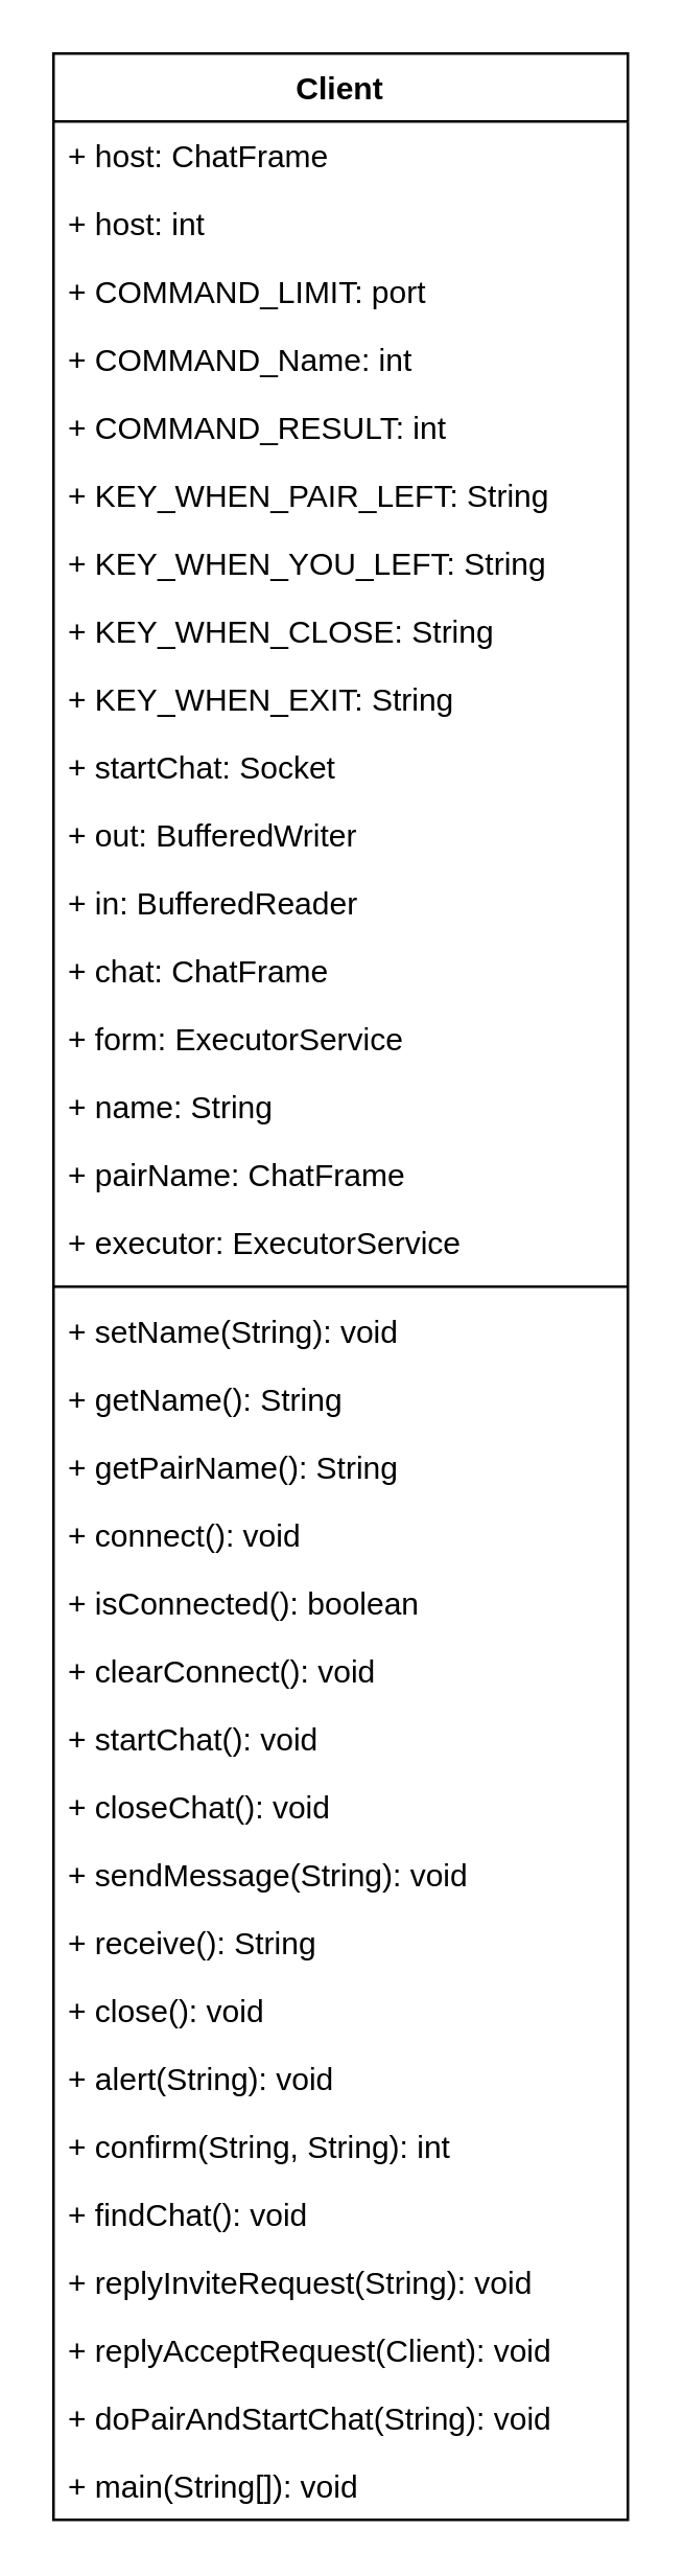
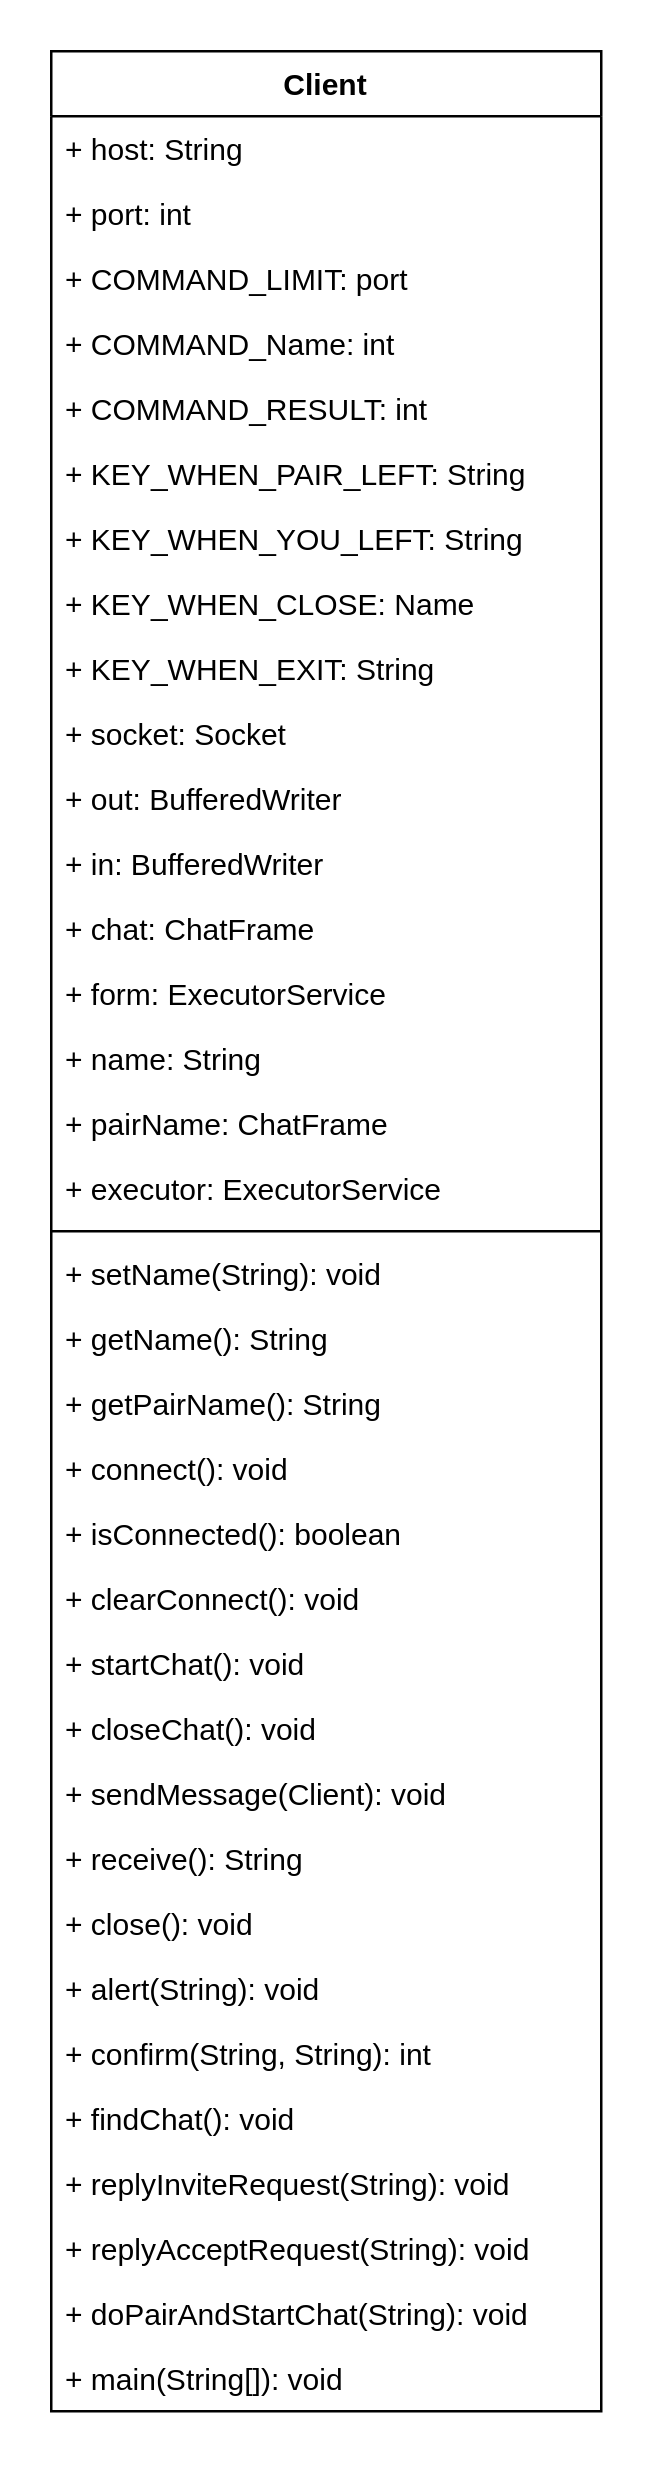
  <mxCell id="0" />
  <mxCell id="1" parent="0" />
  <mxCell id="2" value="Client" style="swimlane;fontStyle=1;align=center;verticalAlign=top;childLayout=stackLayout;horizontal=1;startSize=26;horizontalStack=0;resizeParent=1;resizeParentMax=0;resizeLast=0;collapsible=1;marginBottom=0;" vertex="1" parent="1"><mxGeometry x="20" y="20" width="220" height="944" as="geometry"><mxRectangle x="330" y="320" width="100" height="26" as="alternateBounds" /></mxGeometry></mxCell>
- <mxCell id="3" value="+ host: ChatFrame" style="text;strokeColor=none;fillColor=none;align=left;verticalAlign=top;spacingLeft=4;spacingRight=4;overflow=hidden;rotatable=0;points=[[0,0.5],[1,0.5]];portConstraint=eastwest;" vertex="1" parent="2"><mxGeometry y="26" width="220" height="26" as="geometry" /></mxCell>
- <mxCell id="4" value="+ host: int" style="text;strokeColor=none;fillColor=none;align=left;verticalAlign=top;spacingLeft=4;spacingRight=4;overflow=hidden;rotatable=0;points=[[0,0.5],[1,0.5]];portConstraint=eastwest;" vertex="1" parent="2"><mxGeometry y="52" width="220" height="26" as="geometry" /></mxCell>
+ <mxCell id="3" value="+ host: String" style="text;strokeColor=none;fillColor=none;align=left;verticalAlign=top;spacingLeft=4;spacingRight=4;overflow=hidden;rotatable=0;points=[[0,0.5],[1,0.5]];portConstraint=eastwest;" vertex="1" parent="2"><mxGeometry y="26" width="220" height="26" as="geometry" /></mxCell>
+ <mxCell id="4" value="+ port: int" style="text;strokeColor=none;fillColor=none;align=left;verticalAlign=top;spacingLeft=4;spacingRight=4;overflow=hidden;rotatable=0;points=[[0,0.5],[1,0.5]];portConstraint=eastwest;" vertex="1" parent="2"><mxGeometry y="52" width="220" height="26" as="geometry" /></mxCell>
  <mxCell id="5" value="+ COMMAND_LIMIT: port" style="text;strokeColor=none;fillColor=none;align=left;verticalAlign=top;spacingLeft=4;spacingRight=4;overflow=hidden;rotatable=0;points=[[0,0.5],[1,0.5]];portConstraint=eastwest;" vertex="1" parent="2"><mxGeometry y="78" width="220" height="26" as="geometry" /></mxCell>
  <mxCell id="6" value="+ COMMAND_Name: int" style="text;strokeColor=none;fillColor=none;align=left;verticalAlign=top;spacingLeft=4;spacingRight=4;overflow=hidden;rotatable=0;points=[[0,0.5],[1,0.5]];portConstraint=eastwest;" vertex="1" parent="2"><mxGeometry y="104" width="220" height="26" as="geometry" /></mxCell>
  <mxCell id="7" value="+ COMMAND_RESULT: int" style="text;strokeColor=none;fillColor=none;align=left;verticalAlign=top;spacingLeft=4;spacingRight=4;overflow=hidden;rotatable=0;points=[[0,0.5],[1,0.5]];portConstraint=eastwest;" vertex="1" parent="2"><mxGeometry y="130" width="220" height="26" as="geometry" /></mxCell>
  <mxCell id="8" value="+ KEY_WHEN_PAIR_LEFT: String" style="text;strokeColor=none;fillColor=none;align=left;verticalAlign=top;spacingLeft=4;spacingRight=4;overflow=hidden;rotatable=0;points=[[0,0.5],[1,0.5]];portConstraint=eastwest;" vertex="1" parent="2"><mxGeometry y="156" width="220" height="26" as="geometry" /></mxCell>
  <mxCell id="9" value="+ KEY_WHEN_YOU_LEFT: String" style="text;strokeColor=none;fillColor=none;align=left;verticalAlign=top;spacingLeft=4;spacingRight=4;overflow=hidden;rotatable=0;points=[[0,0.5],[1,0.5]];portConstraint=eastwest;" vertex="1" parent="2"><mxGeometry y="182" width="220" height="26" as="geometry" /></mxCell>
- <mxCell id="10" value="+ KEY_WHEN_CLOSE: String" style="text;strokeColor=none;fillColor=none;align=left;verticalAlign=top;spacingLeft=4;spacingRight=4;overflow=hidden;rotatable=0;points=[[0,0.5],[1,0.5]];portConstraint=eastwest;" vertex="1" parent="2"><mxGeometry y="208" width="220" height="26" as="geometry" /></mxCell>
+ <mxCell id="10" value="+ KEY_WHEN_CLOSE: Name" style="text;strokeColor=none;fillColor=none;align=left;verticalAlign=top;spacingLeft=4;spacingRight=4;overflow=hidden;rotatable=0;points=[[0,0.5],[1,0.5]];portConstraint=eastwest;" vertex="1" parent="2"><mxGeometry y="208" width="220" height="26" as="geometry" /></mxCell>
  <mxCell id="11" value="+ KEY_WHEN_EXIT: String" style="text;strokeColor=none;fillColor=none;align=left;verticalAlign=top;spacingLeft=4;spacingRight=4;overflow=hidden;rotatable=0;points=[[0,0.5],[1,0.5]];portConstraint=eastwest;" vertex="1" parent="2"><mxGeometry y="234" width="220" height="26" as="geometry" /></mxCell>
- <mxCell id="12" value="+ startChat: Socket" style="text;strokeColor=none;fillColor=none;align=left;verticalAlign=top;spacingLeft=4;spacingRight=4;overflow=hidden;rotatable=0;points=[[0,0.5],[1,0.5]];portConstraint=eastwest;" vertex="1" parent="2"><mxGeometry y="260" width="220" height="26" as="geometry" /></mxCell>
+ <mxCell id="12" value="+ socket: Socket" style="text;strokeColor=none;fillColor=none;align=left;verticalAlign=top;spacingLeft=4;spacingRight=4;overflow=hidden;rotatable=0;points=[[0,0.5],[1,0.5]];portConstraint=eastwest;" vertex="1" parent="2"><mxGeometry y="260" width="220" height="26" as="geometry" /></mxCell>
  <mxCell id="13" value="+ out: BufferedWriter" style="text;strokeColor=none;fillColor=none;align=left;verticalAlign=top;spacingLeft=4;spacingRight=4;overflow=hidden;rotatable=0;points=[[0,0.5],[1,0.5]];portConstraint=eastwest;" vertex="1" parent="2"><mxGeometry y="286" width="220" height="26" as="geometry" /></mxCell>
- <mxCell id="14" value="+ in: BufferedReader" style="text;strokeColor=none;fillColor=none;align=left;verticalAlign=top;spacingLeft=4;spacingRight=4;overflow=hidden;rotatable=0;points=[[0,0.5],[1,0.5]];portConstraint=eastwest;" vertex="1" parent="2"><mxGeometry y="312" width="220" height="26" as="geometry" /></mxCell>
+ <mxCell id="14" value="+ in: BufferedWriter" style="text;strokeColor=none;fillColor=none;align=left;verticalAlign=top;spacingLeft=4;spacingRight=4;overflow=hidden;rotatable=0;points=[[0,0.5],[1,0.5]];portConstraint=eastwest;" vertex="1" parent="2"><mxGeometry y="312" width="220" height="26" as="geometry" /></mxCell>
  <mxCell id="15" value="+ chat: ChatFrame" style="text;strokeColor=none;fillColor=none;align=left;verticalAlign=top;spacingLeft=4;spacingRight=4;overflow=hidden;rotatable=0;points=[[0,0.5],[1,0.5]];portConstraint=eastwest;" vertex="1" parent="2"><mxGeometry y="338" width="220" height="26" as="geometry" /></mxCell>
  <mxCell id="16" value="+ form: ExecutorService" style="text;strokeColor=none;fillColor=none;align=left;verticalAlign=top;spacingLeft=4;spacingRight=4;overflow=hidden;rotatable=0;points=[[0,0.5],[1,0.5]];portConstraint=eastwest;" vertex="1" parent="2"><mxGeometry y="364" width="220" height="26" as="geometry" /></mxCell>
  <mxCell id="17" value="+ name: String" style="text;strokeColor=none;fillColor=none;align=left;verticalAlign=top;spacingLeft=4;spacingRight=4;overflow=hidden;rotatable=0;points=[[0,0.5],[1,0.5]];portConstraint=eastwest;" vertex="1" parent="2"><mxGeometry y="390" width="220" height="26" as="geometry" /></mxCell>
  <mxCell id="18" value="+ pairName: ChatFrame" style="text;strokeColor=none;fillColor=none;align=left;verticalAlign=top;spacingLeft=4;spacingRight=4;overflow=hidden;rotatable=0;points=[[0,0.5],[1,0.5]];portConstraint=eastwest;" vertex="1" parent="2"><mxGeometry y="416" width="220" height="26" as="geometry" /></mxCell>
  <mxCell id="19" value="+ executor: ExecutorService" style="text;strokeColor=none;fillColor=none;align=left;verticalAlign=top;spacingLeft=4;spacingRight=4;overflow=hidden;rotatable=0;points=[[0,0.5],[1,0.5]];portConstraint=eastwest;" vertex="1" parent="2"><mxGeometry y="442" width="220" height="26" as="geometry" /></mxCell>
  <mxCell id="20" value="" style="line;strokeWidth=1;fillColor=none;align=left;verticalAlign=middle;spacingTop=-1;spacingLeft=3;spacingRight=3;rotatable=0;labelPosition=right;points=[];portConstraint=eastwest;" vertex="1" parent="2"><mxGeometry y="468" width="220" height="8" as="geometry" /></mxCell>
  <mxCell id="21" value="+ setName(String): void" style="text;strokeColor=none;fillColor=none;align=left;verticalAlign=top;spacingLeft=4;spacingRight=4;overflow=hidden;rotatable=0;points=[[0,0.5],[1,0.5]];portConstraint=eastwest;" vertex="1" parent="2"><mxGeometry y="476" width="220" height="26" as="geometry" /></mxCell>
  <mxCell id="22" value="+ getName(): String" style="text;strokeColor=none;fillColor=none;align=left;verticalAlign=top;spacingLeft=4;spacingRight=4;overflow=hidden;rotatable=0;points=[[0,0.5],[1,0.5]];portConstraint=eastwest;" vertex="1" parent="2"><mxGeometry y="502" width="220" height="26" as="geometry" /></mxCell>
  <mxCell id="23" value="+ getPairName(): String" style="text;strokeColor=none;fillColor=none;align=left;verticalAlign=top;spacingLeft=4;spacingRight=4;overflow=hidden;rotatable=0;points=[[0,0.5],[1,0.5]];portConstraint=eastwest;" vertex="1" parent="2"><mxGeometry y="528" width="220" height="26" as="geometry" /></mxCell>
  <mxCell id="24" value="+ connect(): void" style="text;strokeColor=none;fillColor=none;align=left;verticalAlign=top;spacingLeft=4;spacingRight=4;overflow=hidden;rotatable=0;points=[[0,0.5],[1,0.5]];portConstraint=eastwest;" vertex="1" parent="2"><mxGeometry y="554" width="220" height="26" as="geometry" /></mxCell>
  <mxCell id="25" value="+ isConnected(): boolean" style="text;strokeColor=none;fillColor=none;align=left;verticalAlign=top;spacingLeft=4;spacingRight=4;overflow=hidden;rotatable=0;points=[[0,0.5],[1,0.5]];portConstraint=eastwest;" vertex="1" parent="2"><mxGeometry y="580" width="220" height="26" as="geometry" /></mxCell>
  <mxCell id="26" value="+ clearConnect(): void" style="text;strokeColor=none;fillColor=none;align=left;verticalAlign=top;spacingLeft=4;spacingRight=4;overflow=hidden;rotatable=0;points=[[0,0.5],[1,0.5]];portConstraint=eastwest;" vertex="1" parent="2"><mxGeometry y="606" width="220" height="26" as="geometry" /></mxCell>
  <mxCell id="27" value="+ startChat(): void" style="text;strokeColor=none;fillColor=none;align=left;verticalAlign=top;spacingLeft=4;spacingRight=4;overflow=hidden;rotatable=0;points=[[0,0.5],[1,0.5]];portConstraint=eastwest;" vertex="1" parent="2"><mxGeometry y="632" width="220" height="26" as="geometry" /></mxCell>
  <mxCell id="28" value="+ closeChat(): void" style="text;strokeColor=none;fillColor=none;align=left;verticalAlign=top;spacingLeft=4;spacingRight=4;overflow=hidden;rotatable=0;points=[[0,0.5],[1,0.5]];portConstraint=eastwest;" vertex="1" parent="2"><mxGeometry y="658" width="220" height="26" as="geometry" /></mxCell>
- <mxCell id="29" value="+ sendMessage(String): void" style="text;strokeColor=none;fillColor=none;align=left;verticalAlign=top;spacingLeft=4;spacingRight=4;overflow=hidden;rotatable=0;points=[[0,0.5],[1,0.5]];portConstraint=eastwest;" vertex="1" parent="2"><mxGeometry y="684" width="220" height="26" as="geometry" /></mxCell>
+ <mxCell id="29" value="+ sendMessage(Client): void" style="text;strokeColor=none;fillColor=none;align=left;verticalAlign=top;spacingLeft=4;spacingRight=4;overflow=hidden;rotatable=0;points=[[0,0.5],[1,0.5]];portConstraint=eastwest;" vertex="1" parent="2"><mxGeometry y="684" width="220" height="26" as="geometry" /></mxCell>
  <mxCell id="30" value="+ receive(): String" style="text;strokeColor=none;fillColor=none;align=left;verticalAlign=top;spacingLeft=4;spacingRight=4;overflow=hidden;rotatable=0;points=[[0,0.5],[1,0.5]];portConstraint=eastwest;" vertex="1" parent="2"><mxGeometry y="710" width="220" height="26" as="geometry" /></mxCell>
  <mxCell id="31" value="+ close(): void" style="text;strokeColor=none;fillColor=none;align=left;verticalAlign=top;spacingLeft=4;spacingRight=4;overflow=hidden;rotatable=0;points=[[0,0.5],[1,0.5]];portConstraint=eastwest;" vertex="1" parent="2"><mxGeometry y="736" width="220" height="26" as="geometry" /></mxCell>
  <mxCell id="32" value="+ alert(String): void" style="text;strokeColor=none;fillColor=none;align=left;verticalAlign=top;spacingLeft=4;spacingRight=4;overflow=hidden;rotatable=0;points=[[0,0.5],[1,0.5]];portConstraint=eastwest;" vertex="1" parent="2"><mxGeometry y="762" width="220" height="26" as="geometry" /></mxCell>
  <mxCell id="33" value="+ confirm(String, String): int" style="text;strokeColor=none;fillColor=none;align=left;verticalAlign=top;spacingLeft=4;spacingRight=4;overflow=hidden;rotatable=0;points=[[0,0.5],[1,0.5]];portConstraint=eastwest;" vertex="1" parent="2"><mxGeometry y="788" width="220" height="26" as="geometry" /></mxCell>
  <mxCell id="34" value="+ findChat(): void" style="text;strokeColor=none;fillColor=none;align=left;verticalAlign=top;spacingLeft=4;spacingRight=4;overflow=hidden;rotatable=0;points=[[0,0.5],[1,0.5]];portConstraint=eastwest;" vertex="1" parent="2"><mxGeometry y="814" width="220" height="26" as="geometry" /></mxCell>
  <mxCell id="35" value="+ replyInviteRequest(String): void" style="text;strokeColor=none;fillColor=none;align=left;verticalAlign=top;spacingLeft=4;spacingRight=4;overflow=hidden;rotatable=0;points=[[0,0.5],[1,0.5]];portConstraint=eastwest;" vertex="1" parent="2"><mxGeometry y="840" width="220" height="26" as="geometry" /></mxCell>
- <mxCell id="36" value="+ replyAcceptRequest(Client): void" style="text;strokeColor=none;fillColor=none;align=left;verticalAlign=top;spacingLeft=4;spacingRight=4;overflow=hidden;rotatable=0;points=[[0,0.5],[1,0.5]];portConstraint=eastwest;" vertex="1" parent="2"><mxGeometry y="866" width="220" height="26" as="geometry" /></mxCell>
+ <mxCell id="36" value="+ replyAcceptRequest(String): void" style="text;strokeColor=none;fillColor=none;align=left;verticalAlign=top;spacingLeft=4;spacingRight=4;overflow=hidden;rotatable=0;points=[[0,0.5],[1,0.5]];portConstraint=eastwest;" vertex="1" parent="2"><mxGeometry y="866" width="220" height="26" as="geometry" /></mxCell>
  <mxCell id="37" value="+ doPairAndStartChat(String): void" style="text;strokeColor=none;fillColor=none;align=left;verticalAlign=top;spacingLeft=4;spacingRight=4;overflow=hidden;rotatable=0;points=[[0,0.5],[1,0.5]];portConstraint=eastwest;" vertex="1" parent="2"><mxGeometry y="892" width="220" height="26" as="geometry" /></mxCell>
  <mxCell id="38" value="+ main(String[]): void" style="text;strokeColor=none;fillColor=none;align=left;verticalAlign=top;spacingLeft=4;spacingRight=4;overflow=hidden;rotatable=0;points=[[0,0.5],[1,0.5]];portConstraint=eastwest;" vertex="1" parent="2"><mxGeometry y="918" width="220" height="26" as="geometry" /></mxCell>
